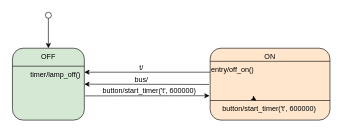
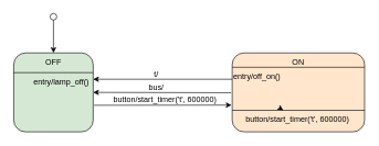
  <mxCell id="0" />
  <mxCell id="1" parent="0" />
  <mxCell id="2" value="" style="group" vertex="1" connectable="0" parent="1"><mxGeometry x="20" y="80" width="130" height="120" as="geometry" /></mxCell>
  <mxCell id="3" value="OFF" style="rounded=1;whiteSpace=wrap;html=1;verticalAlign=top;fillColor=#d5e8d4;" vertex="1" parent="2"><mxGeometry width="120" height="120" as="geometry" /></mxCell>
  <mxCell id="4" value="" style="endArrow=none;html=1;" edge="1" parent="2"><mxGeometry width="50" height="50" relative="1" as="geometry"><mxPoint y="30" as="sourcePoint" /><mxPoint x="120" y="30" as="targetPoint" /></mxGeometry></mxCell>
- <mxCell id="5" value="timer/lamp_off()" style="text;html=1;align=right;verticalAlign=middle;resizable=0;points=[];autosize=1;strokeColor=none;fillColor=none;" vertex="1" parent="2"><mxGeometry x="5" y="30" width="110" height="30" as="geometry" /></mxCell>
+ <mxCell id="5" value="entry/lamp_off()" style="text;html=1;align=right;verticalAlign=middle;resizable=0;points=[];autosize=1;strokeColor=none;fillColor=none;" vertex="1" parent="2"><mxGeometry x="5" y="30" width="110" height="30" as="geometry" /></mxCell>
  <mxCell id="6" value="" style="group" vertex="1" connectable="0" parent="1"><mxGeometry x="350" y="80" width="200" height="120" as="geometry" /></mxCell>
  <mxCell id="7" value="ON" style="rounded=1;whiteSpace=wrap;html=1;verticalAlign=top;fillColor=#ffe6cc;" vertex="1" parent="6"><mxGeometry width="200" height="120.0" as="geometry" /></mxCell>
  <mxCell id="8" value="button/start_timer('t', 600000)&amp;nbsp;" style="text;html=1;align=center;verticalAlign=middle;resizable=0;points=[];autosize=1;strokeColor=none;fillColor=none;" vertex="1" parent="6"><mxGeometry x="10" y="87.273" width="180" height="30" as="geometry" /></mxCell>
  <mxCell id="9" value="" style="endArrow=none;html=1;" edge="1" parent="6"><mxGeometry width="50" height="50" relative="1" as="geometry"><mxPoint y="87.273" as="sourcePoint" /><mxPoint x="200" y="87.273" as="targetPoint" /></mxGeometry></mxCell>
  <mxCell id="10" value="" style="endArrow=none;html=1;" edge="1" parent="6"><mxGeometry width="50" height="50" relative="1" as="geometry"><mxPoint y="21.818" as="sourcePoint" /><mxPoint x="200" y="21.818" as="targetPoint" /></mxGeometry></mxCell>
  <mxCell id="11" value="entry/off_on()" style="text;html=1;align=left;verticalAlign=middle;resizable=0;points=[];autosize=1;strokeColor=none;fillColor=none;" vertex="1" parent="6"><mxGeometry y="21.818" width="110" height="30" as="geometry" /></mxCell>
  <mxCell id="12" value="" style="edgeStyle=none;html=1;" edge="1" parent="6" target="8"><mxGeometry relative="1" as="geometry"><mxPoint x="72.917" y="84.545" as="sourcePoint" /></mxGeometry></mxCell>
  <mxCell id="13" value="" style="ellipse;whiteSpace=wrap;html=1;aspect=fixed;" vertex="1" parent="1"><mxGeometry x="75" y="20" width="10" height="10" as="geometry" /></mxCell>
  <mxCell id="14" value="" style="endArrow=classic;html=1;exitX=0.5;exitY=1;exitDx=0;exitDy=0;entryX=0.5;entryY=0;entryDx=0;entryDy=0;" edge="1" parent="1" source="13" target="3"><mxGeometry width="50" height="50" relative="1" as="geometry"><mxPoint x="90" y="70" as="sourcePoint" /><mxPoint x="140" y="20" as="targetPoint" /></mxGeometry></mxCell>
  <mxCell id="15" value="" style="endArrow=classic;html=1;exitX=1.011;exitY=0.663;exitDx=0;exitDy=0;entryX=-0.01;entryY=0.825;entryDx=0;entryDy=0;exitPerimeter=0;entryPerimeter=0;" edge="1" parent="1" source="3"><mxGeometry width="50" height="50" relative="1" as="geometry"><mxPoint x="210" y="200" as="sourcePoint" /><mxPoint x="349" y="159.295" as="targetPoint" /></mxGeometry></mxCell>
  <mxCell id="16" value="button/start_timer('t', 600000)&amp;nbsp;" style="text;html=1;align=center;verticalAlign=middle;resizable=0;points=[];autosize=1;strokeColor=none;fillColor=none;" vertex="1" parent="1"><mxGeometry x="160" y="137" width="180" height="30" as="geometry" /></mxCell>
  <mxCell id="17" style="edgeStyle=none;html=1;entryX=1;entryY=0.5;entryDx=0;entryDy=0;exitX=-0.018;exitY=0.198;exitDx=0;exitDy=0;exitPerimeter=0;" edge="1" parent="1" target="3"><mxGeometry relative="1" as="geometry"><mxPoint x="330" y="135" as="targetPoint" /><mxPoint x="348.2" y="140.485" as="sourcePoint" /></mxGeometry></mxCell>
  <mxCell id="18" value="bus/" style="text;html=1;align=center;verticalAlign=middle;resizable=0;points=[];autosize=1;strokeColor=none;fillColor=none;" vertex="1" parent="1"><mxGeometry x="210" y="118" width="50" height="30" as="geometry" /></mxCell>
  <mxCell id="19" value="" style="edgeStyle=none;html=1;" edge="1" parent="1"><mxGeometry relative="1" as="geometry"><mxPoint x="350" y="120" as="sourcePoint" /><mxPoint x="140" y="120" as="targetPoint" /></mxGeometry></mxCell>
  <mxCell id="20" value="t/" style="text;html=1;align=center;verticalAlign=middle;resizable=0;points=[];autosize=1;strokeColor=none;fillColor=none;" vertex="1" parent="1"><mxGeometry x="220" y="98" width="30" height="30" as="geometry" /></mxCell>
